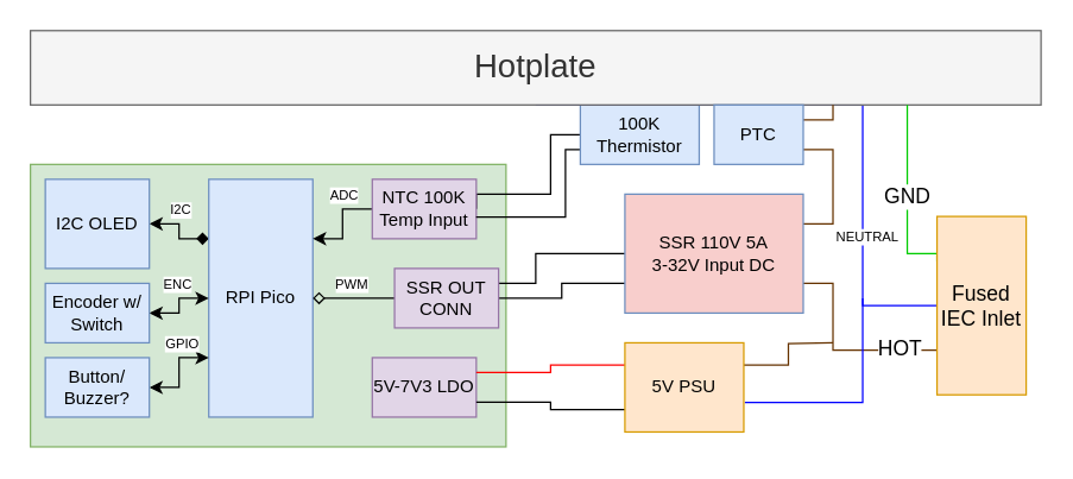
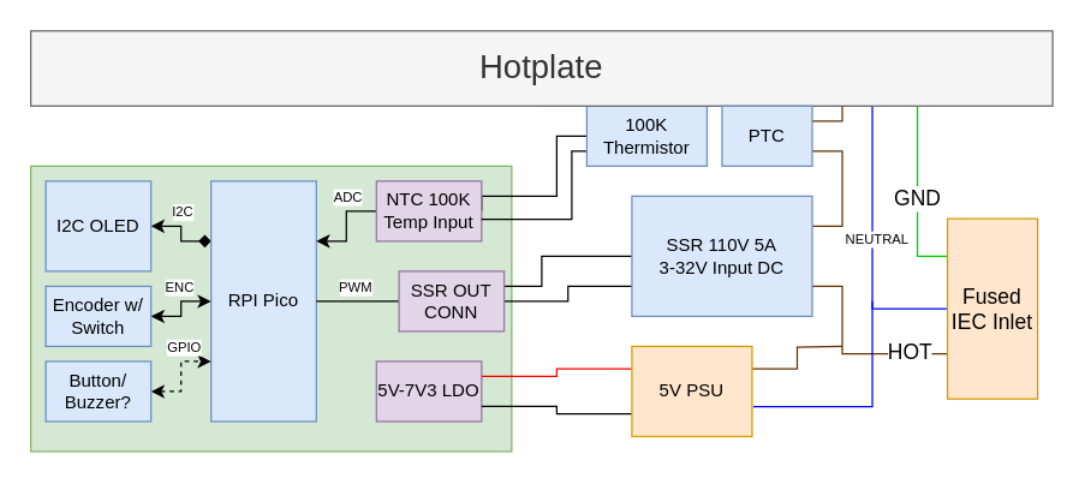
  <mxCell id="0" />
  <mxCell id="1" parent="0" />
  <mxCell id="2" value="" style="rounded=0;whiteSpace=wrap;html=1;fillColor=#d5e8d4;strokeColor=#82b366;" vertex="1" parent="1"><mxGeometry x="20" y="110" width="320" height="190" as="geometry" /></mxCell>
  <mxCell id="3" style="edgeStyle=orthogonalEdgeStyle;rounded=0;orthogonalLoop=1;jettySize=auto;html=1;exitX=1;exitY=0.5;exitDx=0;exitDy=0;entryX=0;entryY=0.25;entryDx=0;entryDy=0;fontSize=9;endArrow=diamond;endFill=1;strokeColor=#000000;fillColor=#000000;startArrow=classic;startFill=1;" edge="1" parent="1" source="5" target="6"><mxGeometry relative="1" as="geometry" /></mxCell>
  <mxCell id="4" value="I2C" style="edgeLabel;html=1;align=center;verticalAlign=middle;resizable=0;points=[];fontSize=9;" vertex="1" connectable="0" parent="3"><mxGeometry x="-0.169" relative="1" as="geometry"><mxPoint y="-11" as="offset" /></mxGeometry></mxCell>
  <mxCell id="5" value="I2C OLED" style="rounded=0;whiteSpace=wrap;html=1;fillColor=#dae8fc;strokeColor=#6c8ebf;" vertex="1" parent="1"><mxGeometry x="30" y="120" width="70" height="60" as="geometry" /></mxCell>
  <mxCell id="6" value="RPI Pico" style="rounded=0;whiteSpace=wrap;html=1;fillColor=#dae8fc;strokeColor=#6c8ebf;" vertex="1" parent="1"><mxGeometry x="140" y="120" width="70" height="160" as="geometry" /></mxCell>
  <mxCell id="7" style="edgeStyle=orthogonalEdgeStyle;rounded=0;orthogonalLoop=1;jettySize=auto;html=1;exitX=1;exitY=0.5;exitDx=0;exitDy=0;entryX=0;entryY=0.5;entryDx=0;entryDy=0;fontSize=9;endArrow=none;endFill=0;strokeColor=#000000;fillColor=#000000;" edge="1" parent="1" source="10" target="28"><mxGeometry relative="1" as="geometry"><Array as="points"><mxPoint x="320" y="130" /><mxPoint x="370" y="130" /><mxPoint x="370" y="90" /></Array></mxGeometry></mxCell>
  <mxCell id="8" style="edgeStyle=orthogonalEdgeStyle;rounded=0;orthogonalLoop=1;jettySize=auto;html=1;exitX=0;exitY=0.5;exitDx=0;exitDy=0;entryX=1;entryY=0.25;entryDx=0;entryDy=0;fontSize=9;endArrow=classic;endFill=1;strokeColor=#000000;fillColor=#000000;" edge="1" parent="1" source="10" target="6"><mxGeometry relative="1" as="geometry" /></mxCell>
  <mxCell id="9" value="ADC" style="edgeLabel;html=1;align=center;verticalAlign=middle;resizable=0;points=[];fontSize=9;" vertex="1" connectable="0" parent="8"><mxGeometry x="-0.467" relative="1" as="geometry"><mxPoint x="-4" y="-10" as="offset" /></mxGeometry></mxCell>
  <mxCell id="10" value="NTC 100K Temp Input" style="rounded=0;whiteSpace=wrap;html=1;fillColor=#e1d5e7;strokeColor=#9673a6;" vertex="1" parent="1"><mxGeometry x="250" y="120" width="70" height="40" as="geometry" /></mxCell>
  <mxCell id="11" style="edgeStyle=orthogonalEdgeStyle;rounded=0;orthogonalLoop=1;jettySize=auto;html=1;exitX=1;exitY=0.5;exitDx=0;exitDy=0;fontSize=9;startArrow=classic;startFill=1;endArrow=classic;endFill=1;strokeColor=#000000;fillColor=#000000;" edge="1" parent="1" source="13" target="6"><mxGeometry relative="1" as="geometry" /></mxCell>
  <mxCell id="12" value="ENC" style="edgeLabel;html=1;align=center;verticalAlign=middle;resizable=0;points=[];fontSize=9;" vertex="1" connectable="0" parent="11"><mxGeometry x="-0.267" y="-2" relative="1" as="geometry"><mxPoint y="-22" as="offset" /></mxGeometry></mxCell>
  <mxCell id="13" value="Encoder w/ Switch" style="rounded=0;whiteSpace=wrap;html=1;fillColor=#dae8fc;strokeColor=#6c8ebf;" vertex="1" parent="1"><mxGeometry x="30" y="190" width="70" height="40" as="geometry" /></mxCell>
  <mxCell id="14" value="5V-7V3 LDO" style="rounded=0;whiteSpace=wrap;html=1;fillColor=#e1d5e7;strokeColor=#9673a6;" vertex="1" parent="1"><mxGeometry x="250" y="240" width="70" height="40" as="geometry" /></mxCell>
- <mxCell id="15" style="edgeStyle=orthogonalEdgeStyle;rounded=0;orthogonalLoop=1;jettySize=auto;html=1;exitX=1;exitY=0.5;exitDx=0;exitDy=0;entryX=0;entryY=0.75;entryDx=0;entryDy=0;fontSize=9;startArrow=classic;startFill=1;endArrow=classic;endFill=1;strokeColor=#000000;fillColor=#000000;" edge="1" parent="1" source="17" target="6"><mxGeometry relative="1" as="geometry" /></mxCell>
+ <mxCell id="15" style="edgeStyle=orthogonalEdgeStyle;rounded=0;orthogonalLoop=1;jettySize=auto;html=1;exitX=1;exitY=0.5;exitDx=0;exitDy=0;entryX=0;entryY=0.75;entryDx=0;entryDy=0;fontSize=9;startArrow=classic;startFill=1;endArrow=classic;endFill=1;strokeColor=#000000;fillColor=#000000;dashed=1;" edge="1" parent="1" source="17" target="6"><mxGeometry relative="1" as="geometry" /></mxCell>
  <mxCell id="16" value="GPIO" style="edgeLabel;html=1;align=center;verticalAlign=middle;resizable=0;points=[];fontSize=9;" vertex="1" connectable="0" parent="15"><mxGeometry x="0.356" y="1" relative="1" as="geometry"><mxPoint y="-9" as="offset" /></mxGeometry></mxCell>
  <mxCell id="17" value="Button/ Buzzer?" style="rounded=0;whiteSpace=wrap;html=1;fillColor=#dae8fc;strokeColor=#6c8ebf;" vertex="1" parent="1"><mxGeometry x="30" y="240" width="70" height="40" as="geometry" /></mxCell>
  <mxCell id="18" style="edgeStyle=orthogonalEdgeStyle;rounded=0;orthogonalLoop=1;jettySize=auto;html=1;exitX=1;exitY=0.5;exitDx=0;exitDy=0;entryX=0;entryY=0.75;entryDx=0;entryDy=0;fontSize=9;endArrow=none;endFill=0;strokeColor=#000000;fillColor=#000000;" edge="1" parent="1" source="22" target="26"><mxGeometry relative="1" as="geometry" /></mxCell>
  <mxCell id="19" style="edgeStyle=orthogonalEdgeStyle;rounded=0;orthogonalLoop=1;jettySize=auto;html=1;exitX=1;exitY=0.25;exitDx=0;exitDy=0;entryX=0;entryY=0.5;entryDx=0;entryDy=0;fontSize=9;endArrow=none;endFill=0;strokeColor=#000000;fillColor=#000000;" edge="1" parent="1" source="22" target="26"><mxGeometry relative="1" as="geometry"><Array as="points"><mxPoint x="360" y="190" /><mxPoint x="360" y="170" /></Array></mxGeometry></mxCell>
- <mxCell id="20" style="edgeStyle=orthogonalEdgeStyle;rounded=0;orthogonalLoop=1;jettySize=auto;html=1;exitX=0;exitY=0.5;exitDx=0;exitDy=0;entryX=1;entryY=0.5;entryDx=0;entryDy=0;fontSize=9;endArrow=diamond;endFill=0;strokeColor=#000000;fillColor=#000000;" edge="1" parent="1" source="22" target="6"><mxGeometry relative="1" as="geometry"><Array as="points"><mxPoint x="220" y="200" /><mxPoint x="220" y="200" /></Array></mxGeometry></mxCell>
+ <mxCell id="20" style="edgeStyle=orthogonalEdgeStyle;rounded=0;orthogonalLoop=1;jettySize=auto;html=1;exitX=0;exitY=0.5;exitDx=0;exitDy=0;entryX=1;entryY=0.5;entryDx=0;entryDy=0;fontSize=9;endArrow=none;endFill=0;strokeColor=#000000;fillColor=#000000;" edge="1" parent="1" source="22" target="6"><mxGeometry relative="1" as="geometry"><Array as="points"><mxPoint x="220" y="200" /><mxPoint x="220" y="200" /></Array></mxGeometry></mxCell>
  <mxCell id="21" value="PWM" style="edgeLabel;html=1;align=center;verticalAlign=middle;resizable=0;points=[];fontSize=9;" vertex="1" connectable="0" parent="20"><mxGeometry x="0.3" y="1" relative="1" as="geometry"><mxPoint x="6" y="-11" as="offset" /></mxGeometry></mxCell>
  <mxCell id="22" value="SSR OUT CONN" style="rounded=0;whiteSpace=wrap;html=1;fillColor=#e1d5e7;strokeColor=#9673a6;" vertex="1" parent="1"><mxGeometry x="265" y="180" width="70" height="40" as="geometry" /></mxCell>
  <mxCell id="23" style="edgeStyle=orthogonalEdgeStyle;rounded=0;orthogonalLoop=1;jettySize=auto;html=1;exitX=1;exitY=0.75;exitDx=0;exitDy=0;entryX=0;entryY=0.75;entryDx=0;entryDy=0;fontSize=14;strokeColor=#663300;endArrow=none;endFill=0;" edge="1" parent="1" source="26" target="38"><mxGeometry relative="1" as="geometry"><Array as="points"><mxPoint x="560" y="190" /><mxPoint x="560" y="235" /></Array></mxGeometry></mxCell>
  <mxCell id="24" value="HOT" style="edgeLabel;html=1;align=center;verticalAlign=middle;resizable=0;points=[];fontSize=14;" vertex="1" connectable="0" parent="23"><mxGeometry x="0.61" y="2" relative="1" as="geometry"><mxPoint as="offset" /></mxGeometry></mxCell>
  <mxCell id="25" style="edgeStyle=orthogonalEdgeStyle;rounded=0;orthogonalLoop=1;jettySize=auto;html=1;exitX=1;exitY=0.25;exitDx=0;exitDy=0;fontSize=14;strokeColor=#663300;endArrow=none;endFill=0;entryX=1;entryY=0.75;entryDx=0;entryDy=0;" edge="1" parent="1" source="26" target="40"><mxGeometry relative="1" as="geometry"><mxPoint x="560" y="110" as="targetPoint" /></mxGeometry></mxCell>
- <mxCell id="26" value="SSR 110V 5A&lt;br&gt;3-32V Input DC" style="rounded=0;whiteSpace=wrap;html=1;fillColor=#f8cecc;strokeColor=#6c8ebf;" vertex="1" parent="1"><mxGeometry x="420" y="130" width="120" height="80" as="geometry" /></mxCell>
+ <mxCell id="26" value="SSR 110V 5A&lt;br&gt;3-32V Input DC" style="rounded=0;whiteSpace=wrap;html=1;fillColor=#dae8fc;strokeColor=#6c8ebf;" vertex="1" parent="1"><mxGeometry x="420" y="130" width="120" height="80" as="geometry" /></mxCell>
  <mxCell id="27" style="edgeStyle=orthogonalEdgeStyle;rounded=0;orthogonalLoop=1;jettySize=auto;html=1;exitX=0;exitY=0.75;exitDx=0;exitDy=0;entryX=0.998;entryY=0.636;entryDx=0;entryDy=0;entryPerimeter=0;fontSize=9;endArrow=none;endFill=0;strokeColor=#000000;fillColor=#000000;" edge="1" parent="1" source="28" target="10"><mxGeometry relative="1" as="geometry"><Array as="points"><mxPoint x="380" y="100" /><mxPoint x="380" y="145" /></Array></mxGeometry></mxCell>
  <mxCell id="28" value="100K Thermistor" style="rounded=0;whiteSpace=wrap;html=1;fillColor=#dae8fc;strokeColor=#6c8ebf;" vertex="1" parent="1"><mxGeometry x="390" y="70" width="80" height="40" as="geometry" /></mxCell>
  <mxCell id="29" style="edgeStyle=orthogonalEdgeStyle;rounded=0;orthogonalLoop=1;jettySize=auto;html=1;exitX=1.009;exitY=0.669;exitDx=0;exitDy=0;fontSize=14;endArrow=none;endFill=0;strokeColor=#0000FF;exitPerimeter=0;" edge="1" parent="1" source="33"><mxGeometry relative="1" as="geometry"><mxPoint x="580" y="200" as="targetPoint" /><Array as="points"><mxPoint x="580" y="270" /></Array></mxGeometry></mxCell>
  <mxCell id="30" style="edgeStyle=orthogonalEdgeStyle;rounded=0;orthogonalLoop=1;jettySize=auto;html=1;exitX=1;exitY=0.25;exitDx=0;exitDy=0;fontSize=14;endArrow=none;endFill=0;strokeColor=#663300;" edge="1" parent="1" source="33"><mxGeometry relative="1" as="geometry"><mxPoint x="560" y="230" as="targetPoint" /></mxGeometry></mxCell>
  <mxCell id="31" style="edgeStyle=orthogonalEdgeStyle;rounded=0;orthogonalLoop=1;jettySize=auto;html=1;exitX=0;exitY=0.25;exitDx=0;exitDy=0;entryX=1;entryY=0.25;entryDx=0;entryDy=0;fontSize=9;endArrow=none;endFill=0;strokeColor=#FF0000;" edge="1" parent="1" source="33" target="14"><mxGeometry relative="1" as="geometry" /></mxCell>
  <mxCell id="32" style="edgeStyle=orthogonalEdgeStyle;rounded=0;orthogonalLoop=1;jettySize=auto;html=1;exitX=0;exitY=0.75;exitDx=0;exitDy=0;entryX=1;entryY=0.75;entryDx=0;entryDy=0;fontSize=9;endArrow=none;endFill=0;strokeColor=#000000;fillColor=#000000;" edge="1" parent="1" source="33" target="14"><mxGeometry relative="1" as="geometry" /></mxCell>
  <mxCell id="33" value="5V PSU" style="rounded=0;whiteSpace=wrap;html=1;fillColor=#ffe6cc;strokeColor=#d79b00;" vertex="1" parent="1"><mxGeometry x="420" y="230" width="80" height="60" as="geometry" /></mxCell>
  <mxCell id="34" style="edgeStyle=orthogonalEdgeStyle;rounded=0;orthogonalLoop=1;jettySize=auto;html=1;exitX=0.5;exitY=1;exitDx=0;exitDy=0;entryX=0;entryY=0.5;entryDx=0;entryDy=0;fontSize=8;strokeColor=#0000FF;endArrow=none;endFill=0;" edge="1" parent="1" source="36" target="38"><mxGeometry relative="1" as="geometry"><Array as="points"><mxPoint x="580" y="70" /><mxPoint x="580" y="205" /></Array></mxGeometry></mxCell>
  <mxCell id="35" value="NEUTRAL" style="edgeLabel;html=1;align=center;verticalAlign=middle;resizable=0;points=[];fontSize=9;" vertex="1" connectable="0" parent="34"><mxGeometry x="0.519" y="2" relative="1" as="geometry"><mxPoint as="offset" /></mxGeometry></mxCell>
  <mxCell id="36" value="Hotplate" style="rounded=0;whiteSpace=wrap;html=1;fontSize=22;fillColor=#f5f5f5;fontColor=#333333;strokeColor=#666666;" vertex="1" parent="1"><mxGeometry x="20" y="20" width="680" height="50" as="geometry" /></mxCell>
  <mxCell id="37" value="GND" style="edgeStyle=orthogonalEdgeStyle;rounded=0;orthogonalLoop=1;jettySize=auto;html=1;exitX=0;exitY=0.25;exitDx=0;exitDy=0;fontSize=14;fillColor=#d5e8d4;strokeColor=#00CC00;endArrow=none;endFill=0;" edge="1" parent="1" source="38"><mxGeometry relative="1" as="geometry"><mxPoint x="610" y="70" as="targetPoint" /><Array as="points"><mxPoint x="630" y="170" /><mxPoint x="610" y="170" /><mxPoint x="610" y="71" /></Array></mxGeometry></mxCell>
  <mxCell id="38" value="Fused IEC Inlet" style="rounded=0;whiteSpace=wrap;html=1;fontSize=14;fillColor=#ffe6cc;strokeColor=#d79b00;" vertex="1" parent="1"><mxGeometry x="630" y="145" width="60" height="120" as="geometry" /></mxCell>
  <mxCell id="39" style="edgeStyle=orthogonalEdgeStyle;rounded=0;orthogonalLoop=1;jettySize=auto;html=1;exitX=1;exitY=0.25;exitDx=0;exitDy=0;fontSize=9;startArrow=none;startFill=0;endArrow=none;endFill=0;strokeColor=#663300;fillColor=#000000;" edge="1" parent="1" source="40"><mxGeometry relative="1" as="geometry"><mxPoint x="560" y="70" as="targetPoint" /><Array as="points"><mxPoint x="560" y="80" /><mxPoint x="560" y="70" /><mxPoint x="559" y="70" /></Array></mxGeometry></mxCell>
  <mxCell id="40" value="PTC" style="rounded=0;whiteSpace=wrap;html=1;fillColor=#dae8fc;strokeColor=#6c8ebf;" vertex="1" parent="1"><mxGeometry x="480" y="70" width="60" height="40" as="geometry" /></mxCell>
